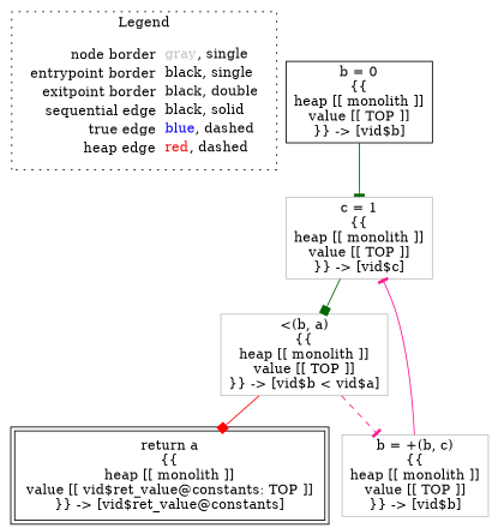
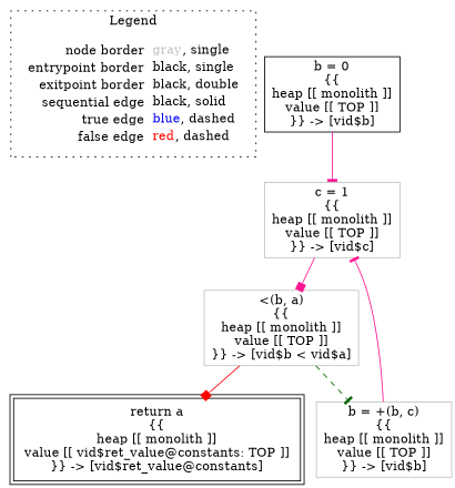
  digraph {
    node [shape=rect color=gray]
    edge [arrowhead=tee color=darkgreen]
-   n1 [label=<<table border="0" cellpadding="2" cellspacing="0" cellborder="0"><tr><td align="right">node border&nbsp;</td><td align="left"><font color="gray">gray</font>, single</td></tr><tr><td align="right">entrypoint border&nbsp;</td><td align="left"><font color="black">black</font>, single</td></tr><tr><td align="right">exitpoint border&nbsp;</td><td align="left"><font color="black">black</font>, double</td></tr><tr><td align="right">sequential edge&nbsp;</td><td align="left"><font color="black">black</font>, solid</td></tr><tr><td align="right">true edge&nbsp;</td><td align="left"><font color="blue">blue</font>, dashed</td></tr><tr><td align="right">heap edge&nbsp;</td><td align="left"><font color="red">red</font>, dashed</td></tr></table>> shape=plaintext color=""]
+   n1 [label=<<table border="0" cellpadding="2" cellspacing="0" cellborder="0"><tr><td align="right">node border&nbsp;</td><td align="left"><font color="gray">gray</font>, single</td></tr><tr><td align="right">entrypoint border&nbsp;</td><td align="left"><font color="black">black</font>, single</td></tr><tr><td align="right">exitpoint border&nbsp;</td><td align="left"><font color="black">black</font>, double</td></tr><tr><td align="right">sequential edge&nbsp;</td><td align="left"><font color="black">black</font>, solid</td></tr><tr><td align="right">true edge&nbsp;</td><td align="left"><font color="blue">blue</font>, dashed</td></tr><tr><td align="right">false edge&nbsp;</td><td align="left"><font color="red">red</font>, dashed</td></tr></table>> shape=plaintext color=""]
    n2 [color=black label=<b = 0<BR/>{{<BR/>heap [[ monolith ]]<BR/>value [[ TOP ]]<BR/>}} -&gt; [vid$b]>]
    n3 [label=<c = 1<BR/>{{<BR/>heap [[ monolith ]]<BR/>value [[ TOP ]]<BR/>}} -&gt; [vid$c]>]
    n4 [label=<&lt;(b, a)<BR/>{{<BR/>heap [[ monolith ]]<BR/>value [[ TOP ]]<BR/>}} -&gt; [vid$b &lt; vid$a]>]
    n5 [color=black label=<return a<BR/>{{<BR/>heap [[ monolith ]]<BR/>value [[ vid$ret_value@constants: TOP ]]<BR/>}} -&gt; [vid$ret_value@constants]> peripheries=2]
    n6 [label=<b = +(b, c)<BR/>{{<BR/>heap [[ monolith ]]<BR/>value [[ TOP ]]<BR/>}} -&gt; [vid$b]>]
    subgraph cluster_1 {
      label=Legend
      style=dotted
      n1
    }
-   n2 -> n3
-   n3 -> n4 [arrowhead=box]
+   n2 -> n3 [color=deeppink]
+   n3 -> n4 [arrowhead=box color=deeppink]
    n4 -> n5 [arrowhead=box color=red style=solid]
-   n4 -> n6 [color=deeppink style=dashed]
+   n4 -> n6 [style=dashed]
    n6 -> n3 [color=deeppink]
  }
